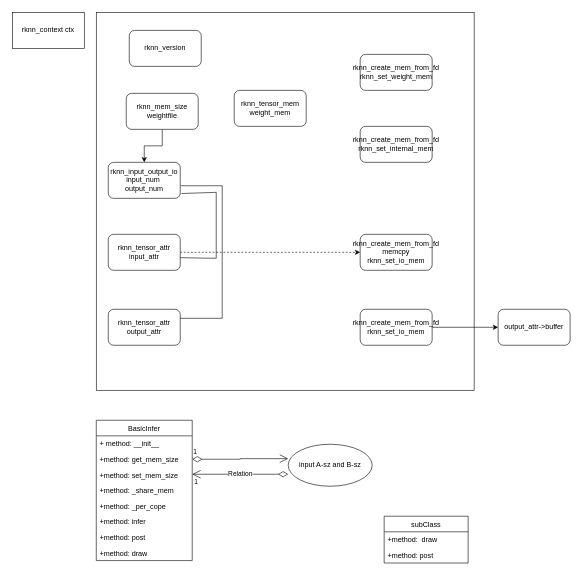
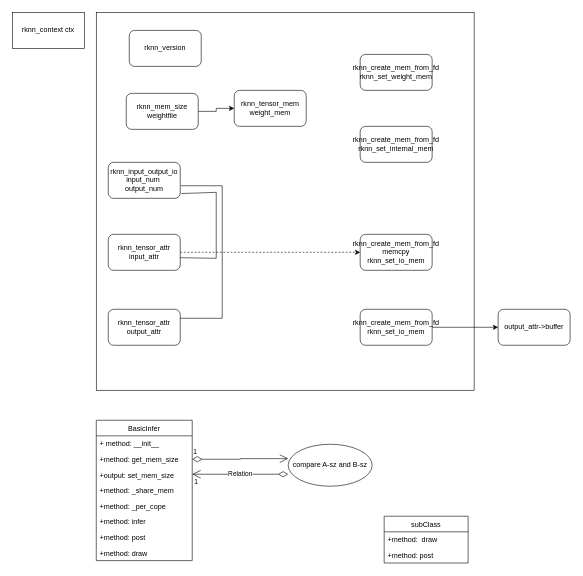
  <mxCell id="0" />
  <mxCell id="1" parent="0" />
  <mxCell id="2" value="" style="whiteSpace=wrap;html=1;aspect=fixed;" parent="1" vertex="1"><mxGeometry x="160" y="20" width="630" height="630" as="geometry" /></mxCell>
  <mxCell id="3" value="rknn_context ctx" style="rounded=0;whiteSpace=wrap;html=1;" parent="1" vertex="1"><mxGeometry x="20" y="20" width="120" height="60" as="geometry" /></mxCell>
  <mxCell id="4" value="rknn_version" style="rounded=1;whiteSpace=wrap;html=1;" parent="1" vertex="1"><mxGeometry x="215" y="50" width="120" height="60" as="geometry" /></mxCell>
- <mxCell id="5" style="edgeStyle=orthogonalEdgeStyle;rounded=0;orthogonalLoop=1;jettySize=auto;html=1;" parent="1" source="6" target="7" edge="1"><mxGeometry relative="1" as="geometry" /></mxCell>
+ <mxCell id="5" style="edgeStyle=orthogonalEdgeStyle;rounded=0;orthogonalLoop=1;jettySize=auto;html=1;" parent="1" source="6" target="13" edge="1"><mxGeometry relative="1" as="geometry" /></mxCell>
  <mxCell id="6" value="rknn_mem_size weightfile&lt;br&gt;" style="rounded=1;whiteSpace=wrap;html=1;" parent="1" vertex="1"><mxGeometry x="210" y="155" width="120" height="60" as="geometry" /></mxCell>
  <mxCell id="7" value="rknn_input_output_io&lt;br&gt;input_num&amp;nbsp; output_num" style="rounded=1;whiteSpace=wrap;html=1;" parent="1" vertex="1"><mxGeometry x="180" y="270" width="120" height="60" as="geometry" /></mxCell>
  <mxCell id="8" style="edgeStyle=orthogonalEdgeStyle;rounded=0;orthogonalLoop=1;jettySize=auto;html=1;entryX=0;entryY=0.5;entryDx=0;entryDy=0;dashed=1;" parent="1" source="9" target="18" edge="1"><mxGeometry relative="1" as="geometry" /></mxCell>
  <mxCell id="9" value="rknn_tensor_attr&lt;br&gt;input_attr" style="rounded=1;whiteSpace=wrap;html=1;" parent="1" vertex="1"><mxGeometry x="180" y="390" width="120" height="60" as="geometry" /></mxCell>
  <mxCell id="10" value="rknn_tensor_attr&lt;br&gt;output_attr" style="rounded=1;whiteSpace=wrap;html=1;" parent="1" vertex="1"><mxGeometry x="180" y="515" width="120" height="60" as="geometry" /></mxCell>
  <mxCell id="11" value="" style="endArrow=none;html=1;rounded=0;entryX=1.017;entryY=0.867;entryDx=0;entryDy=0;entryPerimeter=0;exitX=1;exitY=0.65;exitDx=0;exitDy=0;exitPerimeter=0;" parent="1" source="9" target="7" edge="1"><mxGeometry width="50" height="50" relative="1" as="geometry"><mxPoint x="390" y="360" as="sourcePoint" /><mxPoint x="440" y="310" as="targetPoint" /><Array as="points"><mxPoint x="360" y="430" /><mxPoint x="360" y="320" /></Array></mxGeometry></mxCell>
  <mxCell id="12" value="" style="endArrow=none;html=1;rounded=0;entryX=1.008;entryY=0.65;entryDx=0;entryDy=0;entryPerimeter=0;exitX=1;exitY=0.25;exitDx=0;exitDy=0;" parent="1" source="10" target="7" edge="1"><mxGeometry width="50" height="50" relative="1" as="geometry"><mxPoint x="310" y="439" as="sourcePoint" /><mxPoint x="309.94" y="329.88" as="targetPoint" /><Array as="points"><mxPoint x="370" y="530" /><mxPoint x="370" y="309" /></Array></mxGeometry></mxCell>
  <mxCell id="13" value="rknn_tensor_mem&lt;br&gt;weight_mem" style="rounded=1;whiteSpace=wrap;html=1;" parent="1" vertex="1"><mxGeometry x="390" y="150" width="120" height="60" as="geometry" /></mxCell>
  <mxCell id="14" value="rknn_create_mem_from_fd&lt;br&gt;rknn_set_weight_mem" style="rounded=1;whiteSpace=wrap;html=1;" parent="1" vertex="1"><mxGeometry x="600" y="90" width="120" height="60" as="geometry" /></mxCell>
  <mxCell id="15" value="rknn_create_mem_from_fd&lt;br&gt;rknn_set_internal_mem" style="rounded=1;whiteSpace=wrap;html=1;" parent="1" vertex="1"><mxGeometry x="600" y="210" width="120" height="60" as="geometry" /></mxCell>
  <mxCell id="16" style="edgeStyle=orthogonalEdgeStyle;rounded=0;orthogonalLoop=1;jettySize=auto;html=1;entryX=0;entryY=0.5;entryDx=0;entryDy=0;" parent="1" source="17" target="19" edge="1"><mxGeometry relative="1" as="geometry" /></mxCell>
  <mxCell id="17" value="rknn_create_mem_from_fd&lt;br&gt;rknn_set_io_mem" style="rounded=1;whiteSpace=wrap;html=1;" parent="1" vertex="1"><mxGeometry x="600" y="515" width="120" height="60" as="geometry" /></mxCell>
  <mxCell id="18" value="rknn_create_mem_from_fd&lt;br&gt;memcpy&lt;br&gt;rknn_set_io_mem" style="rounded=1;whiteSpace=wrap;html=1;" parent="1" vertex="1"><mxGeometry x="600" y="390" width="120" height="60" as="geometry" /></mxCell>
  <mxCell id="19" value="output_attr-&amp;gt;buffer" style="rounded=1;whiteSpace=wrap;html=1;" parent="1" vertex="1"><mxGeometry x="830" y="515" width="120" height="60" as="geometry" /></mxCell>
  <mxCell id="20" value="BasicInfer" style="swimlane;fontStyle=0;childLayout=stackLayout;horizontal=1;startSize=26;fillColor=none;horizontalStack=0;resizeParent=1;resizeParentMax=0;resizeLast=0;collapsible=1;marginBottom=0;" vertex="1" parent="1"><mxGeometry x="160" y="700" width="160" height="234" as="geometry"><mxRectangle x="120" y="720" width="100" height="30" as="alternateBounds" /></mxGeometry></mxCell>
  <mxCell id="21" value="+ method: __init__" style="text;strokeColor=none;fillColor=none;align=left;verticalAlign=top;spacingLeft=4;spacingRight=4;overflow=hidden;rotatable=0;points=[[0,0.5],[1,0.5]];portConstraint=eastwest;" vertex="1" parent="20"><mxGeometry y="26" width="160" height="26" as="geometry" /></mxCell>
  <mxCell id="22" value="+method: get_mem_size" style="text;strokeColor=none;fillColor=none;align=left;verticalAlign=top;spacingLeft=4;spacingRight=4;overflow=hidden;rotatable=0;points=[[0,0.5],[1,0.5]];portConstraint=eastwest;" vertex="1" parent="20"><mxGeometry y="52" width="160" height="26" as="geometry" /></mxCell>
- <mxCell id="23" value="+method: set_mem_size" style="text;strokeColor=none;fillColor=none;align=left;verticalAlign=top;spacingLeft=4;spacingRight=4;overflow=hidden;rotatable=0;points=[[0,0.5],[1,0.5]];portConstraint=eastwest;" vertex="1" parent="20"><mxGeometry y="78" width="160" height="26" as="geometry" /></mxCell>
+ <mxCell id="23" value="+output: set_mem_size" style="text;strokeColor=none;fillColor=none;align=left;verticalAlign=top;spacingLeft=4;spacingRight=4;overflow=hidden;rotatable=0;points=[[0,0.5],[1,0.5]];portConstraint=eastwest;" vertex="1" parent="20"><mxGeometry y="78" width="160" height="26" as="geometry" /></mxCell>
  <mxCell id="24" value="+method: _share_mem" style="text;strokeColor=none;fillColor=none;align=left;verticalAlign=top;spacingLeft=4;spacingRight=4;overflow=hidden;rotatable=0;points=[[0,0.5],[1,0.5]];portConstraint=eastwest;" vertex="1" parent="20"><mxGeometry y="104" width="160" height="26" as="geometry" /></mxCell>
  <mxCell id="25" value="+method: _per_cope" style="text;strokeColor=none;fillColor=none;align=left;verticalAlign=top;spacingLeft=4;spacingRight=4;overflow=hidden;rotatable=0;points=[[0,0.5],[1,0.5]];portConstraint=eastwest;" vertex="1" parent="20"><mxGeometry y="130" width="160" height="26" as="geometry" /></mxCell>
  <mxCell id="26" value="+method: infer" style="text;strokeColor=none;fillColor=none;align=left;verticalAlign=top;spacingLeft=4;spacingRight=4;overflow=hidden;rotatable=0;points=[[0,0.5],[1,0.5]];portConstraint=eastwest;" vertex="1" parent="20"><mxGeometry y="156" width="160" height="26" as="geometry" /></mxCell>
  <mxCell id="27" value="+method: post" style="text;strokeColor=none;fillColor=none;align=left;verticalAlign=top;spacingLeft=4;spacingRight=4;overflow=hidden;rotatable=0;points=[[0,0.5],[1,0.5]];portConstraint=eastwest;" vertex="1" parent="20"><mxGeometry y="182" width="160" height="26" as="geometry" /></mxCell>
  <mxCell id="28" value="+method: draw" style="text;strokeColor=none;fillColor=none;align=left;verticalAlign=top;spacingLeft=4;spacingRight=4;overflow=hidden;rotatable=0;points=[[0,0.5],[1,0.5]];portConstraint=eastwest;" vertex="1" parent="20"><mxGeometry y="208" width="160" height="26" as="geometry" /></mxCell>
  <mxCell id="29" value="1" style="endArrow=open;html=1;endSize=12;startArrow=diamondThin;startSize=14;startFill=0;edgeStyle=orthogonalEdgeStyle;align=left;verticalAlign=bottom;rounded=0;" edge="1" parent="1" source="22"><mxGeometry x="-1" y="3" relative="1" as="geometry"><mxPoint x="310" y="791" as="sourcePoint" /><mxPoint x="480" y="764" as="targetPoint" /><Array as="points"><mxPoint x="400" y="765" /><mxPoint x="400" y="764" /></Array></mxGeometry></mxCell>
- <mxCell id="30" value="input A-sz and B-sz" style="ellipse;whiteSpace=wrap;html=1;" vertex="1" parent="1"><mxGeometry x="480" y="740" width="140" height="70" as="geometry" /></mxCell>
+ <mxCell id="30" value="compare A-sz and B-sz" style="ellipse;whiteSpace=wrap;html=1;" vertex="1" parent="1"><mxGeometry x="480" y="740" width="140" height="70" as="geometry" /></mxCell>
  <mxCell id="31" value="Relation" style="endArrow=open;html=1;endSize=12;startArrow=diamondThin;startSize=14;startFill=0;edgeStyle=orthogonalEdgeStyle;rounded=0;" edge="1" parent="1"><mxGeometry relative="1" as="geometry"><mxPoint x="480" y="790" as="sourcePoint" /><mxPoint x="320" y="790" as="targetPoint" /></mxGeometry></mxCell>
  <mxCell id="32" value="1" style="edgeLabel;resizable=0;html=1;align=right;verticalAlign=top;" connectable="0" vertex="1" parent="31"><mxGeometry x="1" relative="1" as="geometry"><mxPoint x="10" as="offset" /></mxGeometry></mxCell>
  <mxCell id="33" value="subClass" style="swimlane;fontStyle=0;childLayout=stackLayout;horizontal=1;startSize=26;fillColor=none;horizontalStack=0;resizeParent=1;resizeParentMax=0;resizeLast=0;collapsible=1;marginBottom=0;" vertex="1" parent="1"><mxGeometry x="640" y="860" width="140" height="78" as="geometry" /></mxCell>
  <mxCell id="34" value="+method:  draw" style="text;strokeColor=none;fillColor=none;align=left;verticalAlign=top;spacingLeft=4;spacingRight=4;overflow=hidden;rotatable=0;points=[[0,0.5],[1,0.5]];portConstraint=eastwest;" vertex="1" parent="33"><mxGeometry y="26" width="140" height="26" as="geometry" /></mxCell>
  <mxCell id="35" value="+method: post" style="text;strokeColor=none;fillColor=none;align=left;verticalAlign=top;spacingLeft=4;spacingRight=4;overflow=hidden;rotatable=0;points=[[0,0.5],[1,0.5]];portConstraint=eastwest;" vertex="1" parent="33"><mxGeometry y="52" width="140" height="26" as="geometry" /></mxCell>
